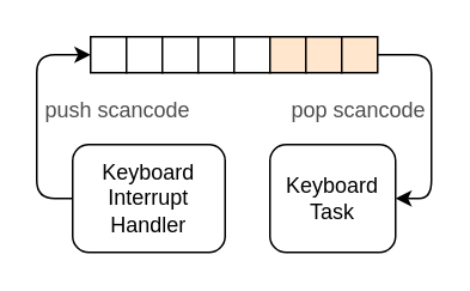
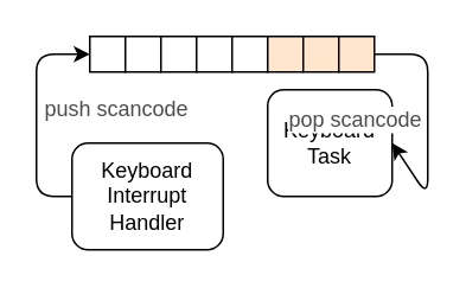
  <mxCell id="0" />
  <mxCell id="1" parent="0" />
  <mxCell id="2" value="" style="rounded=0;whiteSpace=wrap;html=1;" vertex="1" parent="1"><mxGeometry x="50" y="20" width="20" height="20" as="geometry" /></mxCell>
  <mxCell id="3" value="" style="rounded=0;whiteSpace=wrap;html=1;" vertex="1" parent="1"><mxGeometry x="70" y="20" width="20" height="20" as="geometry" /></mxCell>
  <mxCell id="4" value="" style="rounded=0;whiteSpace=wrap;html=1;" vertex="1" parent="1"><mxGeometry x="90" y="20" width="20" height="20" as="geometry" /></mxCell>
  <mxCell id="5" value="" style="rounded=0;whiteSpace=wrap;html=1;" vertex="1" parent="1"><mxGeometry x="110" y="20" width="20" height="20" as="geometry" /></mxCell>
  <mxCell id="6" value="" style="rounded=0;whiteSpace=wrap;html=1;" vertex="1" parent="1"><mxGeometry x="130" y="20" width="20" height="20" as="geometry" /></mxCell>
  <mxCell id="7" value="" style="rounded=0;whiteSpace=wrap;html=1;fillColor=#ffe6cc;strokeColor=#000000;" vertex="1" parent="1"><mxGeometry x="150" y="20" width="20" height="20" as="geometry" /></mxCell>
  <mxCell id="8" value="" style="rounded=0;whiteSpace=wrap;html=1;fillColor=#ffe6cc;strokeColor=#000000;" vertex="1" parent="1"><mxGeometry x="170" y="20" width="20" height="20" as="geometry" /></mxCell>
  <mxCell id="9" value="" style="rounded=0;whiteSpace=wrap;html=1;fillColor=#ffe6cc;strokeColor=#000000;" vertex="1" parent="1"><mxGeometry x="190" y="20" width="20" height="20" as="geometry" /></mxCell>
  <mxCell id="10" value="Keyboard Interrupt Handler" style="rounded=1;whiteSpace=wrap;html=1;strokeColor=#000000;" vertex="1" parent="1"><mxGeometry x="40" y="80" width="85" height="60" as="geometry" /></mxCell>
  <mxCell id="11" value="" style="endArrow=classic;html=1;exitX=0;exitY=0.5;exitDx=0;exitDy=0;entryX=0;entryY=0.5;entryDx=0;entryDy=0;" edge="1" parent="1" source="10" target="2"><mxGeometry width="50" height="50" relative="1" as="geometry"><mxPoint x="-10" y="210" as="sourcePoint" /><mxPoint x="40" y="160" as="targetPoint" /><Array as="points"><mxPoint x="20" y="110" /><mxPoint x="20" y="30" /></Array></mxGeometry></mxCell>
  <mxCell id="12" value="push scancode" style="text;html=1;align=left;verticalAlign=middle;resizable=0;points=[];labelBackgroundColor=#ffffff;labelPosition=right;verticalLabelPosition=middle;spacingLeft=3;fontColor=#4D4D4D;" vertex="1" connectable="0" parent="11"><mxGeometry x="-0.367" y="1" relative="1" as="geometry"><mxPoint x="1" y="-28.84" as="offset" /></mxGeometry></mxCell>
- <mxCell id="13" value="Keyboard Task" style="rounded=1;whiteSpace=wrap;html=1;strokeColor=#000000;" vertex="1" parent="1"><mxGeometry x="150" y="80" width="70" height="60" as="geometry" /></mxCell>
+ <mxCell id="13" value="Keyboard Task" style="rounded=1;whiteSpace=wrap;html=1;strokeColor=#000000;" vertex="1" parent="1"><mxGeometry x="150" y="50" width="70" height="60" as="geometry" /></mxCell>
  <mxCell id="14" value="" style="endArrow=classic;html=1;exitX=1;exitY=0.5;exitDx=0;exitDy=0;entryX=1;entryY=0.5;entryDx=0;entryDy=0;" edge="1" parent="1" source="9" target="13"><mxGeometry width="50" height="50" relative="1" as="geometry"><mxPoint x="-10" y="210" as="sourcePoint" /><mxPoint x="40" y="160" as="targetPoint" /><Array as="points"><mxPoint x="240" y="30" /><mxPoint x="240" y="110" /></Array></mxGeometry></mxCell>
  <mxCell id="15" value="pop scancode" style="text;html=1;align=right;verticalAlign=middle;resizable=0;points=[];labelBackgroundColor=#ffffff;labelPosition=left;verticalLabelPosition=middle;spacingRight=3;fontColor=#4D4D4D;" vertex="1" connectable="0" parent="14"><mxGeometry x="-0.25" y="-14" relative="1" as="geometry"><mxPoint x="14" y="11.29" as="offset" /></mxGeometry></mxCell>
